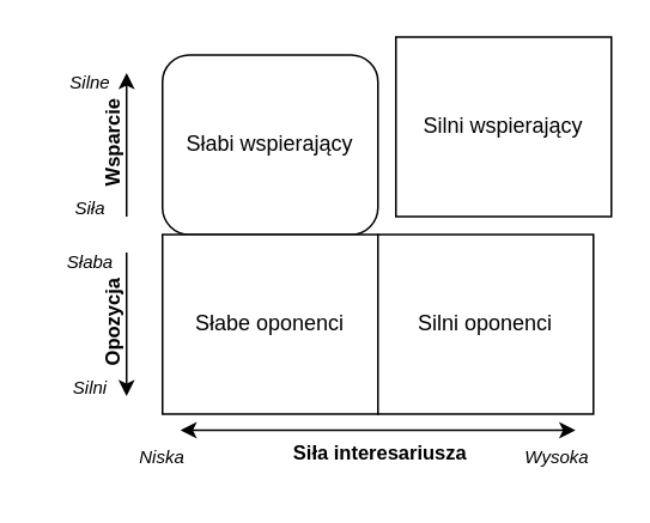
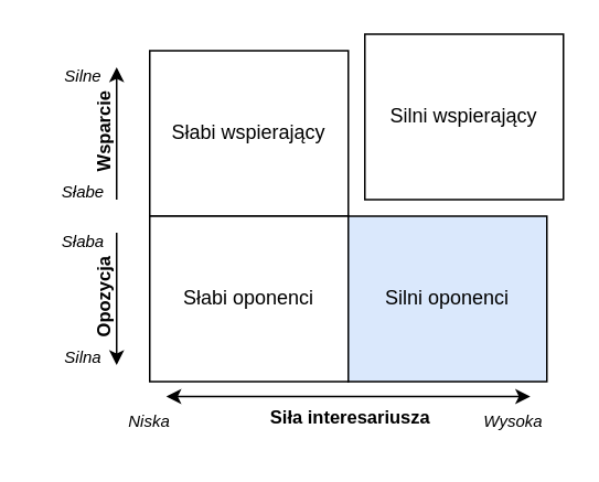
  <mxCell id="0" />
  <mxCell id="1" parent="0" />
- <mxCell id="2" value="Słabi wspierający" style="whiteSpace=wrap;html=1;rounded=1;" vertex="1" parent="1"><mxGeometry x="90" y="30" width="120" height="100" as="geometry" /></mxCell>
+ <mxCell id="2" value="Słabi wspierający" style="rounded=0;whiteSpace=wrap;html=1;" vertex="1" parent="1"><mxGeometry x="90" y="30" width="120" height="100" as="geometry" /></mxCell>
  <mxCell id="3" value="Silni wspierający" style="rounded=0;whiteSpace=wrap;html=1;" vertex="1" parent="1"><mxGeometry x="220" y="20" width="120" height="100" as="geometry" /></mxCell>
- <mxCell id="4" value="Słabe oponenci" style="rounded=0;whiteSpace=wrap;html=1;" vertex="1" parent="1"><mxGeometry x="90" y="130" width="120" height="100" as="geometry" /></mxCell>
- <mxCell id="5" value="Silni oponenci" style="rounded=0;whiteSpace=wrap;html=1;" vertex="1" parent="1"><mxGeometry x="210" y="130" width="120" height="100" as="geometry" /></mxCell>
+ <mxCell id="4" value="Słabi oponenci" style="rounded=0;whiteSpace=wrap;html=1;" vertex="1" parent="1"><mxGeometry x="90" y="130" width="120" height="100" as="geometry" /></mxCell>
+ <mxCell id="5" value="Silni oponenci" style="rounded=0;whiteSpace=wrap;html=1;fillColor=#dae8fc;" vertex="1" parent="1"><mxGeometry x="210" y="130" width="120" height="100" as="geometry" /></mxCell>
  <mxCell id="6" value="" style="endArrow=classic;startArrow=classic;html=1;rounded=0;" edge="1" parent="1"><mxGeometry width="50" height="50" relative="1" as="geometry"><mxPoint x="100" y="239" as="sourcePoint" /><mxPoint x="320" y="239" as="targetPoint" /></mxGeometry></mxCell>
  <mxCell id="7" value="&lt;b&gt;Siła interesariusza&lt;/b&gt;" style="edgeLabel;html=1;align=center;verticalAlign=top;resizable=0;points=[];spacing=2;" vertex="1" connectable="0" parent="6"><mxGeometry relative="1" as="geometry"><mxPoint as="offset" /></mxGeometry></mxCell>
  <mxCell id="8" value="" style="endArrow=classic;html=1;rounded=0;" edge="1" parent="1"><mxGeometry width="50" height="50" relative="1" as="geometry"><mxPoint x="70" y="120" as="sourcePoint" /><mxPoint x="70" y="40" as="targetPoint" /></mxGeometry></mxCell>
  <mxCell id="9" value="&lt;b&gt;Wsparcie&lt;/b&gt;" style="edgeLabel;html=1;align=center;verticalAlign=bottom;resizable=0;points=[];horizontal=0;" vertex="1" connectable="0" parent="8"><mxGeometry relative="1" as="geometry"><mxPoint as="offset" /></mxGeometry></mxCell>
  <mxCell id="10" value="" style="endArrow=none;html=1;rounded=0;startArrow=classic;startFill=1;endFill=0;" edge="1" parent="1"><mxGeometry width="50" height="50" relative="1" as="geometry"><mxPoint x="70" y="220" as="sourcePoint" /><mxPoint x="70" y="140" as="targetPoint" /></mxGeometry></mxCell>
  <mxCell id="11" value="&lt;b&gt;Opozycja&lt;/b&gt;" style="edgeLabel;html=1;align=center;verticalAlign=bottom;resizable=0;points=[];horizontal=0;" vertex="1" connectable="0" parent="10"><mxGeometry relative="1" as="geometry"><mxPoint as="offset" /></mxGeometry></mxCell>
  <mxCell id="12" value="&lt;i&gt;&lt;font style=&quot;font-size: 10px;&quot;&gt;Niska&lt;/font&gt;&lt;/i&gt;" style="text;html=1;strokeColor=none;fillColor=none;align=center;verticalAlign=middle;whiteSpace=wrap;rounded=0;" vertex="1" parent="1"><mxGeometry x="60" y="239" width="60" height="30" as="geometry" /></mxCell>
  <mxCell id="13" value="&lt;i&gt;&lt;font style=&quot;font-size: 10px;&quot;&gt;Wysoka&lt;/font&gt;&lt;/i&gt;" style="text;html=1;strokeColor=none;fillColor=none;align=center;verticalAlign=middle;whiteSpace=wrap;rounded=0;" vertex="1" parent="1"><mxGeometry x="280" y="239" width="60" height="30" as="geometry" /></mxCell>
- <mxCell id="14" value="&lt;i&gt;&lt;font style=&quot;font-size: 10px;&quot;&gt;Silni&lt;/font&gt;&lt;/i&gt;" style="text;html=1;strokeColor=none;fillColor=none;align=center;verticalAlign=middle;whiteSpace=wrap;rounded=0;" vertex="1" parent="1"><mxGeometry x="20" y="200" width="60" height="30" as="geometry" /></mxCell>
+ <mxCell id="14" value="&lt;i&gt;&lt;font style=&quot;font-size: 10px;&quot;&gt;Silna&lt;/font&gt;&lt;/i&gt;" style="text;html=1;strokeColor=none;fillColor=none;align=center;verticalAlign=middle;whiteSpace=wrap;rounded=0;" vertex="1" parent="1"><mxGeometry x="20" y="200" width="60" height="30" as="geometry" /></mxCell>
  <mxCell id="15" value="&lt;i&gt;&lt;font style=&quot;font-size: 10px;&quot;&gt;Słaba&lt;/font&gt;&lt;/i&gt;" style="text;html=1;strokeColor=none;fillColor=none;align=center;verticalAlign=middle;whiteSpace=wrap;rounded=0;" vertex="1" parent="1"><mxGeometry x="20" y="130" width="60" height="30" as="geometry" /></mxCell>
- <mxCell id="16" value="&lt;i&gt;&lt;font style=&quot;font-size: 10px;&quot;&gt;Siła&lt;/font&gt;&lt;/i&gt;" style="text;html=1;strokeColor=none;fillColor=none;align=center;verticalAlign=middle;whiteSpace=wrap;rounded=0;" vertex="1" parent="1"><mxGeometry x="20" y="100" width="60" height="30" as="geometry" /></mxCell>
+ <mxCell id="16" value="&lt;i&gt;&lt;font style=&quot;font-size: 10px;&quot;&gt;Słabe&lt;/font&gt;&lt;/i&gt;" style="text;html=1;strokeColor=none;fillColor=none;align=center;verticalAlign=middle;whiteSpace=wrap;rounded=0;" vertex="1" parent="1"><mxGeometry x="20" y="100" width="60" height="30" as="geometry" /></mxCell>
  <mxCell id="17" value="&lt;i&gt;&lt;font style=&quot;font-size: 10px;&quot;&gt;Silne&lt;/font&gt;&lt;/i&gt;" style="text;html=1;strokeColor=none;fillColor=none;align=center;verticalAlign=middle;whiteSpace=wrap;rounded=0;" vertex="1" parent="1"><mxGeometry x="20" y="30" width="60" height="30" as="geometry" /></mxCell>
